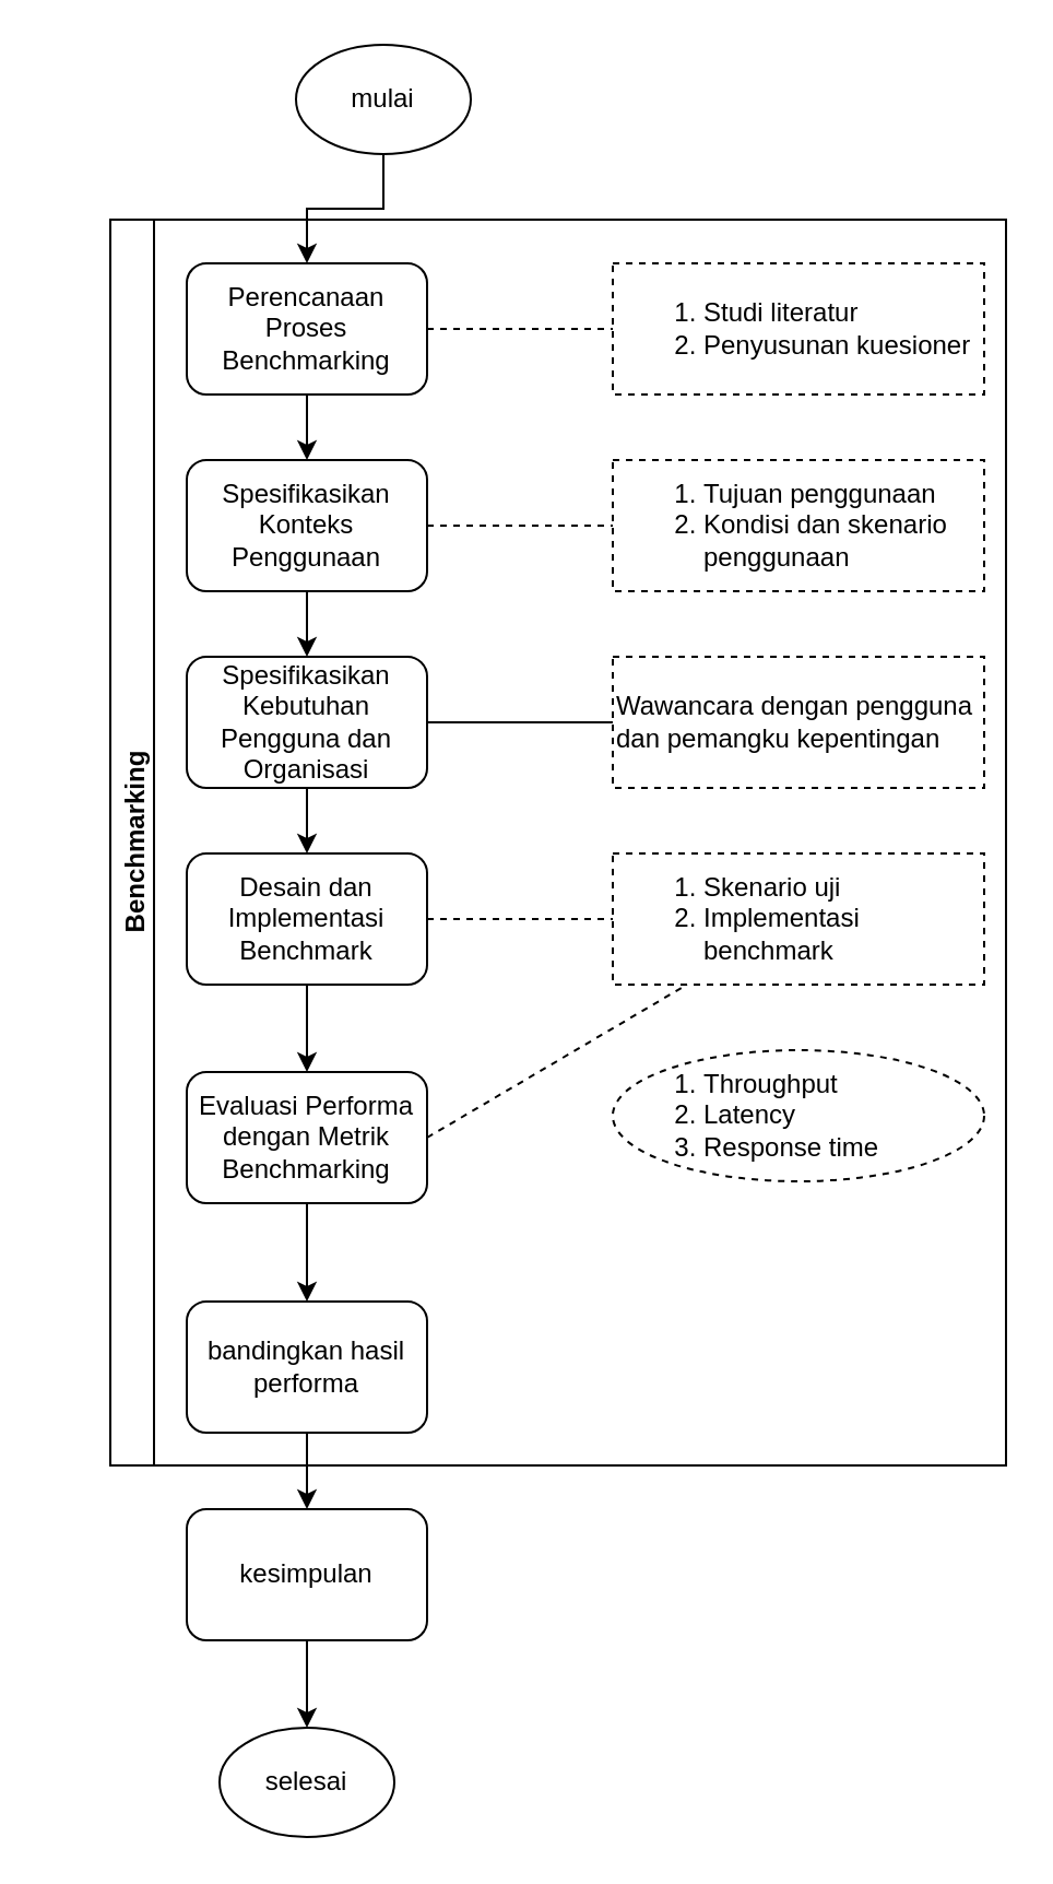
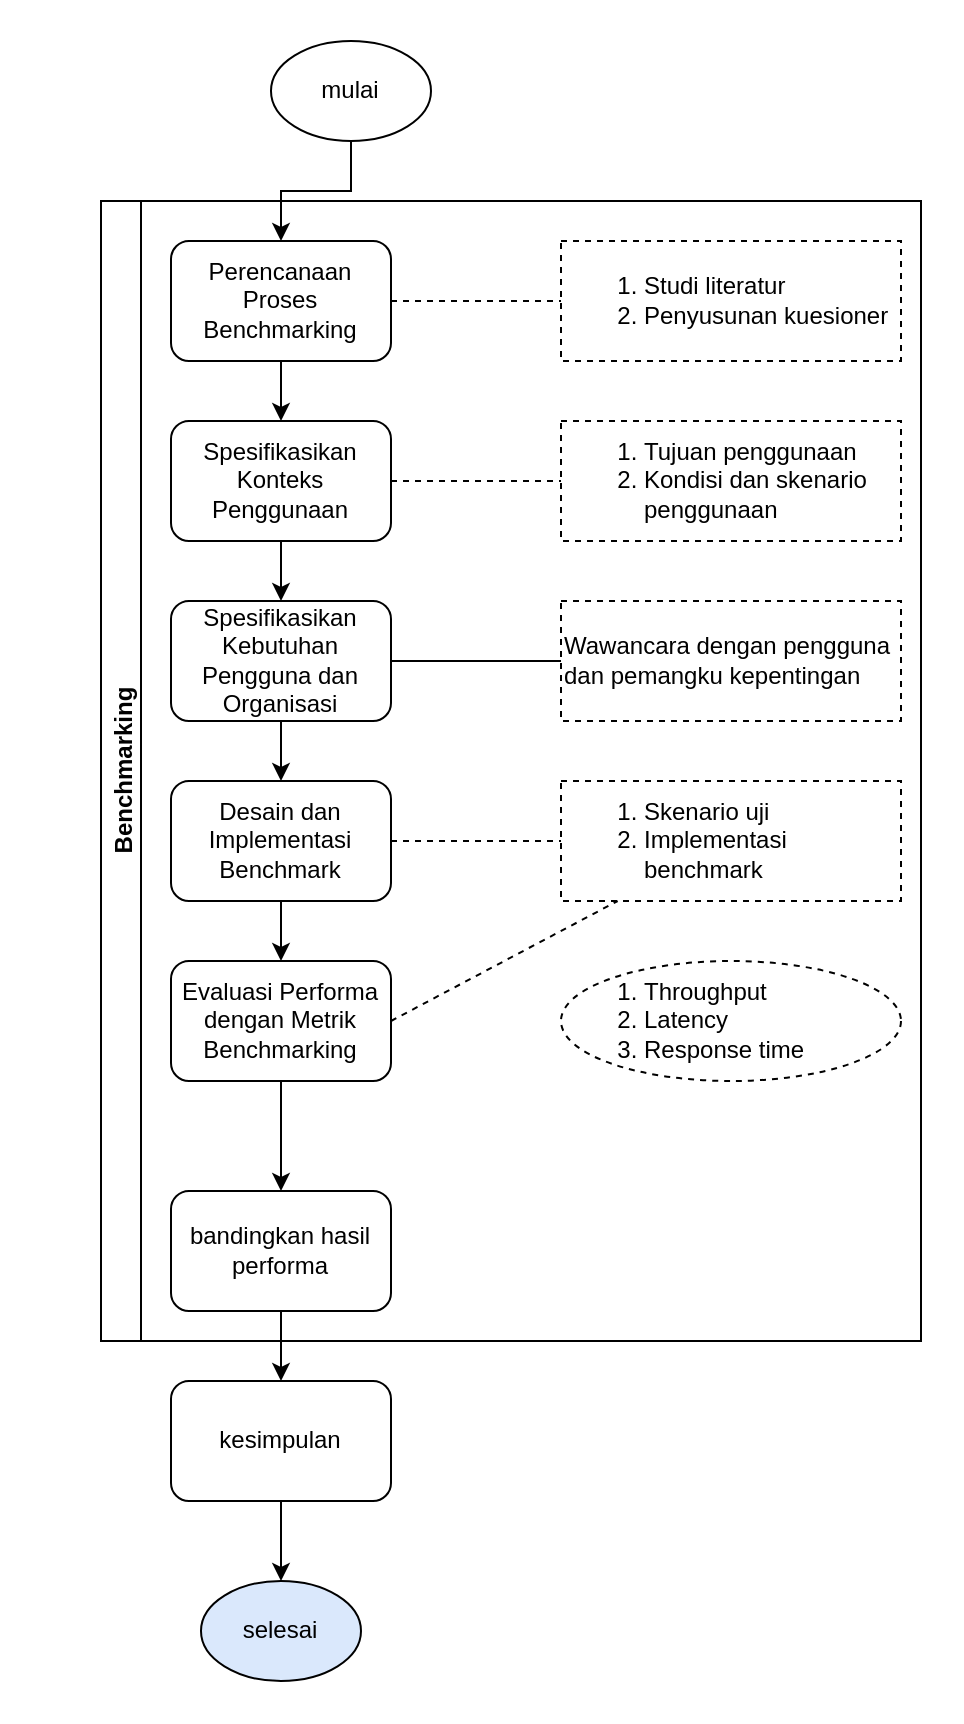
  <mxCell id="0" />
  <mxCell id="1" parent="0" />
  <mxCell id="2" value="" style="shape=internalStorage;whiteSpace=wrap;html=1;backgroundOutline=1;dx=20;dy=0;" vertex="1" parent="1"><mxGeometry x="50" y="100" width="410" height="570" as="geometry" /></mxCell>
  <mxCell id="3" style="edgeStyle=orthogonalEdgeStyle;rounded=0;orthogonalLoop=1;jettySize=auto;html=1;" edge="1" parent="1" source="4" target="6"><mxGeometry relative="1" as="geometry" /></mxCell>
  <mxCell id="4" value="mulai" style="ellipse;whiteSpace=wrap;html=1;" vertex="1" parent="1"><mxGeometry x="135" y="20" width="80" height="50" as="geometry" /></mxCell>
  <mxCell id="5" style="edgeStyle=orthogonalEdgeStyle;rounded=0;orthogonalLoop=1;jettySize=auto;html=1;entryX=0.5;entryY=0;entryDx=0;entryDy=0;" edge="1" parent="1" source="6" target="8"><mxGeometry relative="1" as="geometry" /></mxCell>
  <mxCell id="6" value="Perencanaan Proses Benchmarking" style="rounded=1;whiteSpace=wrap;html=1;" vertex="1" parent="1"><mxGeometry x="85" y="120" width="110" height="60" as="geometry" /></mxCell>
  <mxCell id="7" style="edgeStyle=orthogonalEdgeStyle;rounded=0;orthogonalLoop=1;jettySize=auto;html=1;entryX=0.5;entryY=0;entryDx=0;entryDy=0;" edge="1" parent="1" source="8" target="10"><mxGeometry relative="1" as="geometry" /></mxCell>
  <mxCell id="8" value="Spesifikasikan Konteks Penggunaan" style="rounded=1;whiteSpace=wrap;html=1;" vertex="1" parent="1"><mxGeometry x="85" y="210" width="110" height="60" as="geometry" /></mxCell>
  <mxCell id="9" style="edgeStyle=orthogonalEdgeStyle;rounded=0;orthogonalLoop=1;jettySize=auto;html=1;entryX=0.5;entryY=0;entryDx=0;entryDy=0;" edge="1" parent="1" source="10" target="12"><mxGeometry relative="1" as="geometry" /></mxCell>
  <mxCell id="10" value="Spesifikasikan Kebutuhan Pengguna dan Organisasi" style="rounded=1;whiteSpace=wrap;html=1;" vertex="1" parent="1"><mxGeometry x="85" y="300" width="110" height="60" as="geometry" /></mxCell>
  <mxCell id="11" value="" style="edgeStyle=orthogonalEdgeStyle;rounded=0;orthogonalLoop=1;jettySize=auto;html=1;" edge="1" parent="1" source="12" target="14"><mxGeometry relative="1" as="geometry" /></mxCell>
  <mxCell id="12" value="Desain dan Implementasi Benchmark" style="rounded=1;whiteSpace=wrap;html=1;" vertex="1" parent="1"><mxGeometry x="85" y="390" width="110" height="60" as="geometry" /></mxCell>
  <mxCell id="13" value="" style="edgeStyle=orthogonalEdgeStyle;rounded=0;orthogonalLoop=1;jettySize=auto;html=1;" edge="1" parent="1" source="14" target="16"><mxGeometry relative="1" as="geometry" /></mxCell>
- <mxCell id="14" value="Evaluasi Performa dengan Metrik Benchmarking" style="rounded=1;whiteSpace=wrap;html=1;" vertex="1" parent="1"><mxGeometry x="85" y="490" width="110" height="60" as="geometry" /></mxCell>
+ <mxCell id="14" value="Evaluasi Performa dengan Metrik Benchmarking" style="rounded=1;whiteSpace=wrap;html=1;" vertex="1" parent="1"><mxGeometry x="85" y="480" width="110" height="60" as="geometry" /></mxCell>
  <mxCell id="15" value="" style="edgeStyle=orthogonalEdgeStyle;rounded=0;orthogonalLoop=1;jettySize=auto;html=1;" edge="1" parent="1" source="16" target="18"><mxGeometry relative="1" as="geometry" /></mxCell>
  <mxCell id="16" value="bandingkan hasil performa" style="rounded=1;whiteSpace=wrap;html=1;" vertex="1" parent="1"><mxGeometry x="85" y="595" width="110" height="60" as="geometry" /></mxCell>
  <mxCell id="17" value="" style="edgeStyle=orthogonalEdgeStyle;rounded=0;orthogonalLoop=1;jettySize=auto;html=1;" edge="1" parent="1" source="18" target="19"><mxGeometry relative="1" as="geometry" /></mxCell>
  <mxCell id="18" value="kesimpulan" style="rounded=1;whiteSpace=wrap;html=1;" vertex="1" parent="1"><mxGeometry x="85" y="690" width="110" height="60" as="geometry" /></mxCell>
- <mxCell id="19" value="selesai" style="ellipse;whiteSpace=wrap;html=1;" vertex="1" parent="1"><mxGeometry x="100" y="790" width="80" height="50" as="geometry" /></mxCell>
+ <mxCell id="19" value="selesai" style="ellipse;whiteSpace=wrap;html=1;fillColor=#dae8fc;" vertex="1" parent="1"><mxGeometry x="100" y="790" width="80" height="50" as="geometry" /></mxCell>
  <mxCell id="20" value="&lt;ol&gt;&lt;li&gt;Studi literatur&lt;/li&gt;&lt;li&gt;Penyusunan kuesioner&lt;/li&gt;&lt;/ol&gt;" style="rounded=0;whiteSpace=wrap;html=1;dashed=1;align=left;" vertex="1" parent="1"><mxGeometry x="280" y="120" width="170" height="60" as="geometry" /></mxCell>
  <mxCell id="21" value="&lt;ol&gt;&lt;li&gt;Tujuan penggunaan&lt;/li&gt;&lt;li&gt;Kondisi dan skenario penggunaan&lt;/li&gt;&lt;/ol&gt;" style="rounded=0;whiteSpace=wrap;html=1;dashed=1;align=left;" vertex="1" parent="1"><mxGeometry x="280" y="210" width="170" height="60" as="geometry" /></mxCell>
  <mxCell id="22" value="Wawancara dengan pengguna dan pemangku kepentingan" style="rounded=0;whiteSpace=wrap;html=1;dashed=1;align=left;" vertex="1" parent="1"><mxGeometry x="280" y="300" width="170" height="60" as="geometry" /></mxCell>
  <mxCell id="23" value="&lt;ol&gt;&lt;li&gt;Skenario uji&lt;/li&gt;&lt;li&gt;Implementasi benchmark&lt;/li&gt;&lt;/ol&gt;" style="rounded=0;whiteSpace=wrap;html=1;dashed=1;align=left;" vertex="1" parent="1"><mxGeometry x="280" y="390" width="170" height="60" as="geometry" /></mxCell>
  <mxCell id="24" value="&lt;ol&gt;&lt;li&gt;Throughput &lt;/li&gt;&lt;li&gt;Latency &lt;/li&gt;&lt;li&gt;Response time&lt;/li&gt;&lt;/ol&gt;" style="ellipse;whiteSpace=wrap;html=1;dashed=1;align=left;" vertex="1" parent="1"><mxGeometry x="280" y="480" width="170" height="60" as="geometry" /></mxCell>
  <mxCell id="25" value="" style="endArrow=none;dashed=1;html=1;rounded=0;entryX=0;entryY=0.5;entryDx=0;entryDy=0;exitX=1;exitY=0.5;exitDx=0;exitDy=0;" edge="1" parent="1" source="6" target="20"><mxGeometry width="50" height="50" relative="1" as="geometry"><mxPoint x="180" y="200" as="sourcePoint" /><mxPoint x="230" y="150" as="targetPoint" /></mxGeometry></mxCell>
  <mxCell id="26" value="" style="endArrow=none;dashed=1;html=1;rounded=0;entryX=0;entryY=0.5;entryDx=0;entryDy=0;" edge="1" parent="1" source="8" target="21"><mxGeometry width="50" height="50" relative="1" as="geometry"><mxPoint x="205" y="160" as="sourcePoint" /><mxPoint x="290" y="160" as="targetPoint" /><Array as="points"><mxPoint x="240" y="240" /></Array></mxGeometry></mxCell>
  <mxCell id="27" value="" style="endArrow=none;dashed=0;html=1;rounded=0;exitX=1;exitY=0.5;exitDx=0;exitDy=0;" edge="1" parent="1" source="10" target="22"><mxGeometry width="50" height="50" relative="1" as="geometry"><mxPoint x="170" y="340" as="sourcePoint" /><mxPoint x="220" y="290" as="targetPoint" /></mxGeometry></mxCell>
  <mxCell id="28" value="" style="endArrow=none;dashed=1;html=1;rounded=0;entryX=0;entryY=0.5;entryDx=0;entryDy=0;exitX=1;exitY=0.5;exitDx=0;exitDy=0;" edge="1" parent="1" source="12" target="23"><mxGeometry width="50" height="50" relative="1" as="geometry"><mxPoint x="170" y="450" as="sourcePoint" /><mxPoint x="220" y="400" as="targetPoint" /></mxGeometry></mxCell>
  <mxCell id="29" value="" style="endArrow=none;dashed=1;html=1;rounded=0;exitX=1;exitY=0.5;exitDx=0;exitDy=0;" edge="1" parent="1" source="14" target="23"><mxGeometry width="50" height="50" relative="1" as="geometry"><mxPoint x="170" y="550" as="sourcePoint" /><mxPoint x="220" y="500" as="targetPoint" /></mxGeometry></mxCell>
  <mxCell id="30" value="Benchmarking" style="text;html=1;strokeColor=none;fillColor=none;align=center;verticalAlign=middle;whiteSpace=wrap;rounded=0;rotation=-90;fontStyle=1;spacingTop=-6;spacing=3;perimeterSpacing=2;" vertex="1" parent="1"><mxGeometry x="20" y="370" width="90" height="30" as="geometry" /></mxCell>
